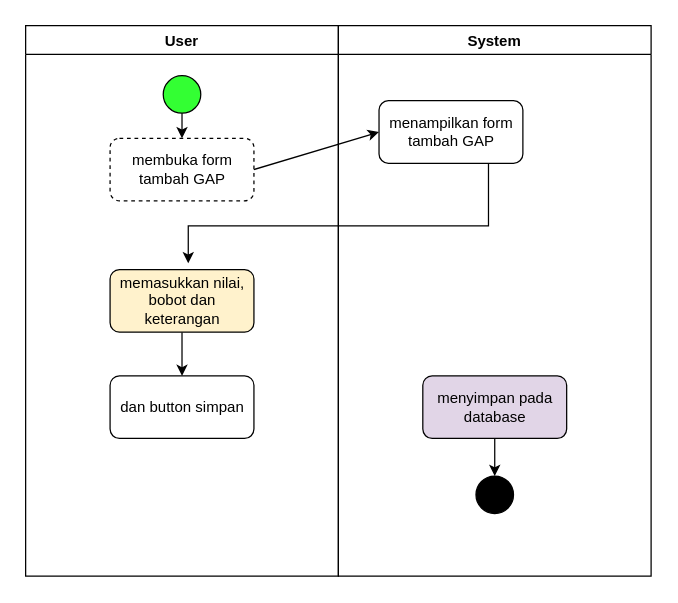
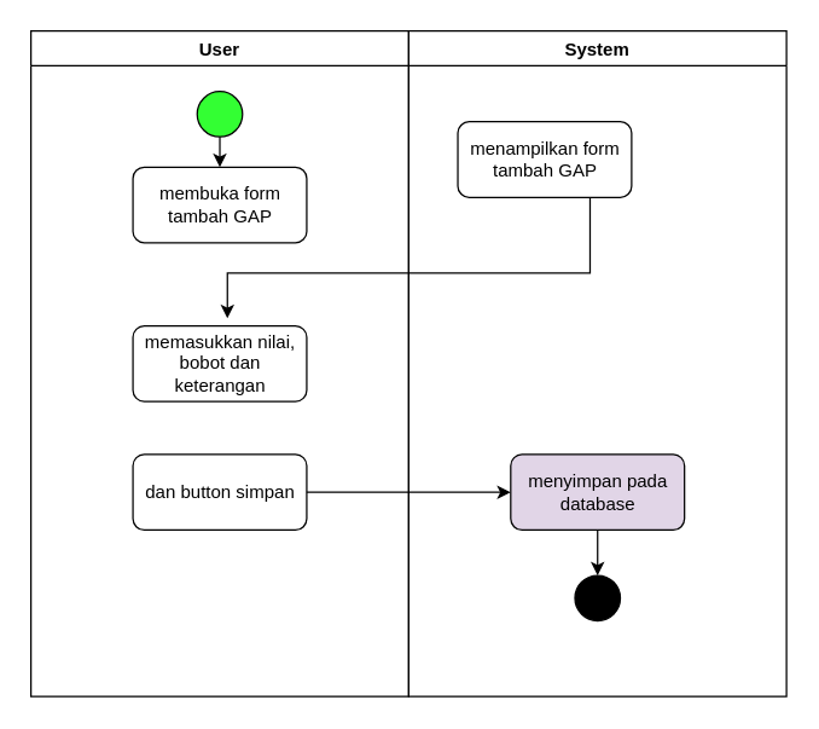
  <mxCell id="0" />
  <mxCell id="1" parent="0" />
  <mxCell id="2" value="User" style="swimlane;startSize=23;" vertex="1" parent="1"><mxGeometry x="20" y="20" width="250" height="440" as="geometry" /></mxCell>
  <mxCell id="3" value="" style="ellipse;whiteSpace=wrap;html=1;aspect=fixed;fillColor=#33FF33;" vertex="1" parent="2"><mxGeometry x="110" y="40" width="30" height="30" as="geometry" /></mxCell>
- <mxCell id="4" value="membuka form tambah GAP" style="rounded=1;whiteSpace=wrap;html=1;dashed=1;" vertex="1" parent="2"><mxGeometry x="67.5" y="90" width="115" height="50" as="geometry" /></mxCell>
- <mxCell id="5" value="" style="edgeStyle=orthogonalEdgeStyle;rounded=0;orthogonalLoop=1;jettySize=auto;html=1;" edge="1" parent="2" source="6" target="8"><mxGeometry relative="1" as="geometry" /></mxCell>
- <mxCell id="6" value="memasukkan nilai, bobot dan keterangan" style="rounded=1;whiteSpace=wrap;html=1;fillColor=#fff2cc;" vertex="1" parent="2"><mxGeometry x="67.5" y="195" width="115" height="50" as="geometry" /></mxCell>
+ <mxCell id="4" value="membuka form tambah GAP" style="rounded=1;whiteSpace=wrap;html=1;" vertex="1" parent="2"><mxGeometry x="67.5" y="90" width="115" height="50" as="geometry" /></mxCell>
+ <mxCell id="6" value="memasukkan nilai, bobot dan keterangan" style="rounded=1;whiteSpace=wrap;html=1;" vertex="1" parent="2"><mxGeometry x="67.5" y="195" width="115" height="50" as="geometry" /></mxCell>
  <mxCell id="7" value="" style="endArrow=classic;html=1;rounded=0;entryX=0.5;entryY=0;entryDx=0;entryDy=0;exitX=0.5;exitY=1;exitDx=0;exitDy=0;" edge="1" parent="2" source="3" target="4"><mxGeometry width="50" height="50" relative="1" as="geometry"><mxPoint x="120" y="70" as="sourcePoint" /><mxPoint x="170" y="20" as="targetPoint" /></mxGeometry></mxCell>
  <mxCell id="8" value="dan button simpan" style="rounded=1;whiteSpace=wrap;html=1;" vertex="1" parent="2"><mxGeometry x="67.5" y="280" width="115" height="50" as="geometry" /></mxCell>
  <mxCell id="9" value="System" style="swimlane;startSize=23;" vertex="1" parent="1"><mxGeometry x="270" y="20" width="250" height="440" as="geometry" /></mxCell>
  <mxCell id="10" value="menampilkan form tambah GAP" style="rounded=1;whiteSpace=wrap;html=1;" vertex="1" parent="9"><mxGeometry x="32.5" y="60" width="115" height="50" as="geometry" /></mxCell>
  <mxCell id="11" style="edgeStyle=orthogonalEdgeStyle;rounded=0;orthogonalLoop=1;jettySize=auto;html=1;" edge="1" parent="9" source="12" target="13"><mxGeometry relative="1" as="geometry" /></mxCell>
  <mxCell id="12" value="menyimpan pada database" style="rounded=1;whiteSpace=wrap;html=1;fillColor=#e1d5e7;" vertex="1" parent="9"><mxGeometry x="67.5" y="280" width="115" height="50" as="geometry" /></mxCell>
  <mxCell id="13" value="" style="ellipse;whiteSpace=wrap;html=1;aspect=fixed;fillColor=#000000;" vertex="1" parent="9"><mxGeometry x="110" y="360" width="30" height="30" as="geometry" /></mxCell>
- <mxCell id="14" value="" style="endArrow=classic;html=1;rounded=0;entryX=0;entryY=0.5;entryDx=0;entryDy=0;exitX=1;exitY=0.5;exitDx=0;exitDy=0;" edge="1" parent="1" source="4" target="10"><mxGeometry width="50" height="50" relative="1" as="geometry"><mxPoint x="315" y="160" as="sourcePoint" /><mxPoint x="315" y="180" as="targetPoint" /></mxGeometry></mxCell>
  <mxCell id="15" style="edgeStyle=orthogonalEdgeStyle;rounded=0;orthogonalLoop=1;jettySize=auto;html=1;" edge="1" parent="1" source="10"><mxGeometry relative="1" as="geometry"><mxPoint x="150" y="210" as="targetPoint" /><Array as="points"><mxPoint x="390" y="180" /><mxPoint x="150" y="180" /></Array></mxGeometry></mxCell>
+ <mxCell id="16" style="edgeStyle=orthogonalEdgeStyle;rounded=0;orthogonalLoop=1;jettySize=auto;html=1;" edge="1" parent="1" source="8" target="12"><mxGeometry relative="1" as="geometry" /></mxCell>
